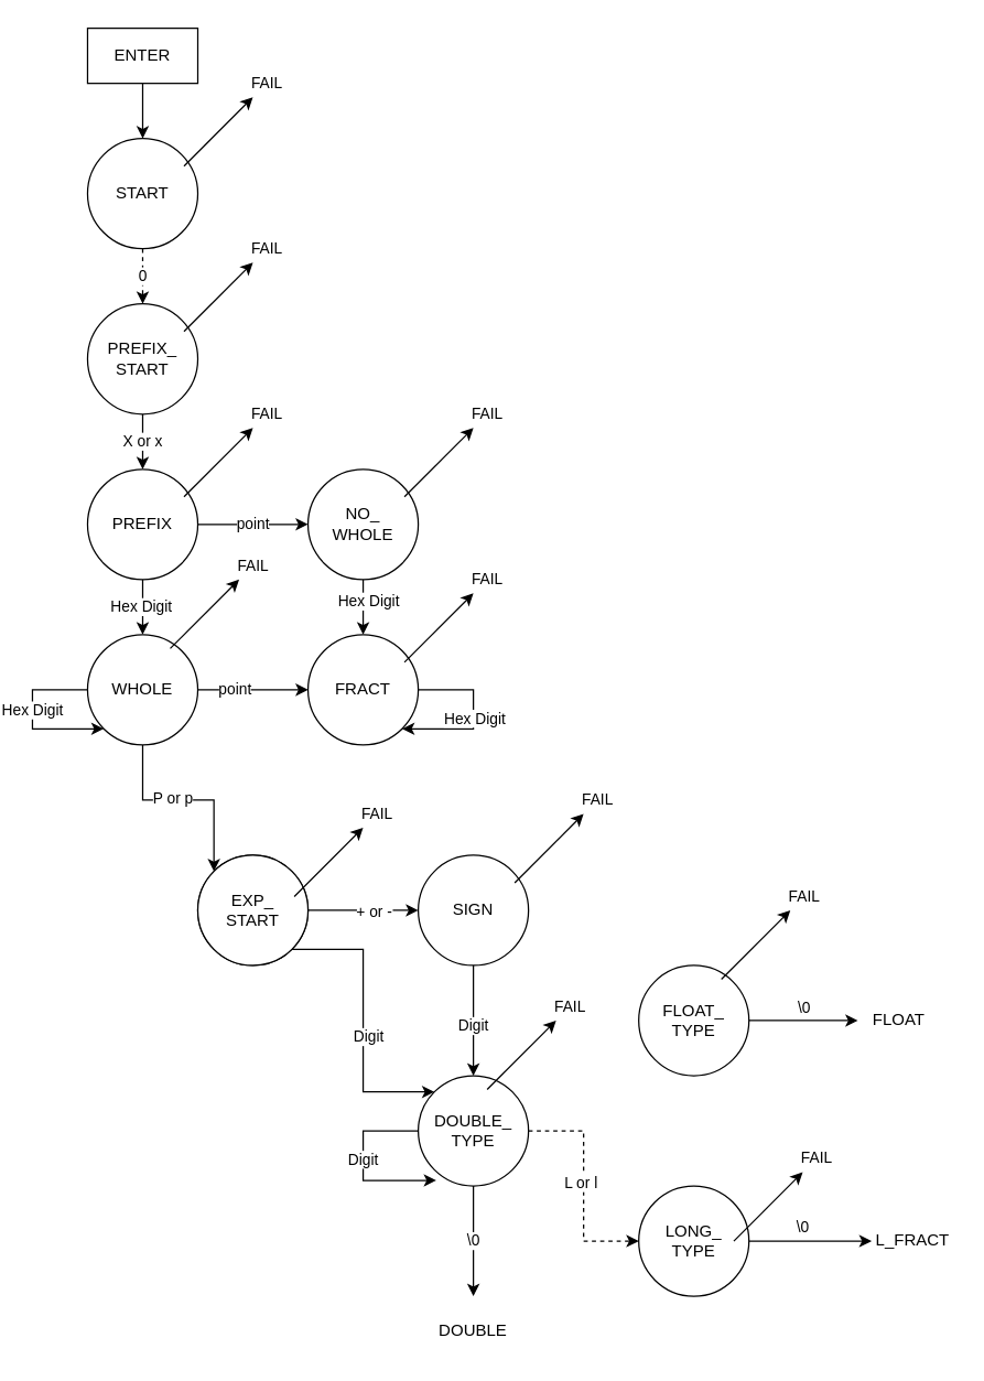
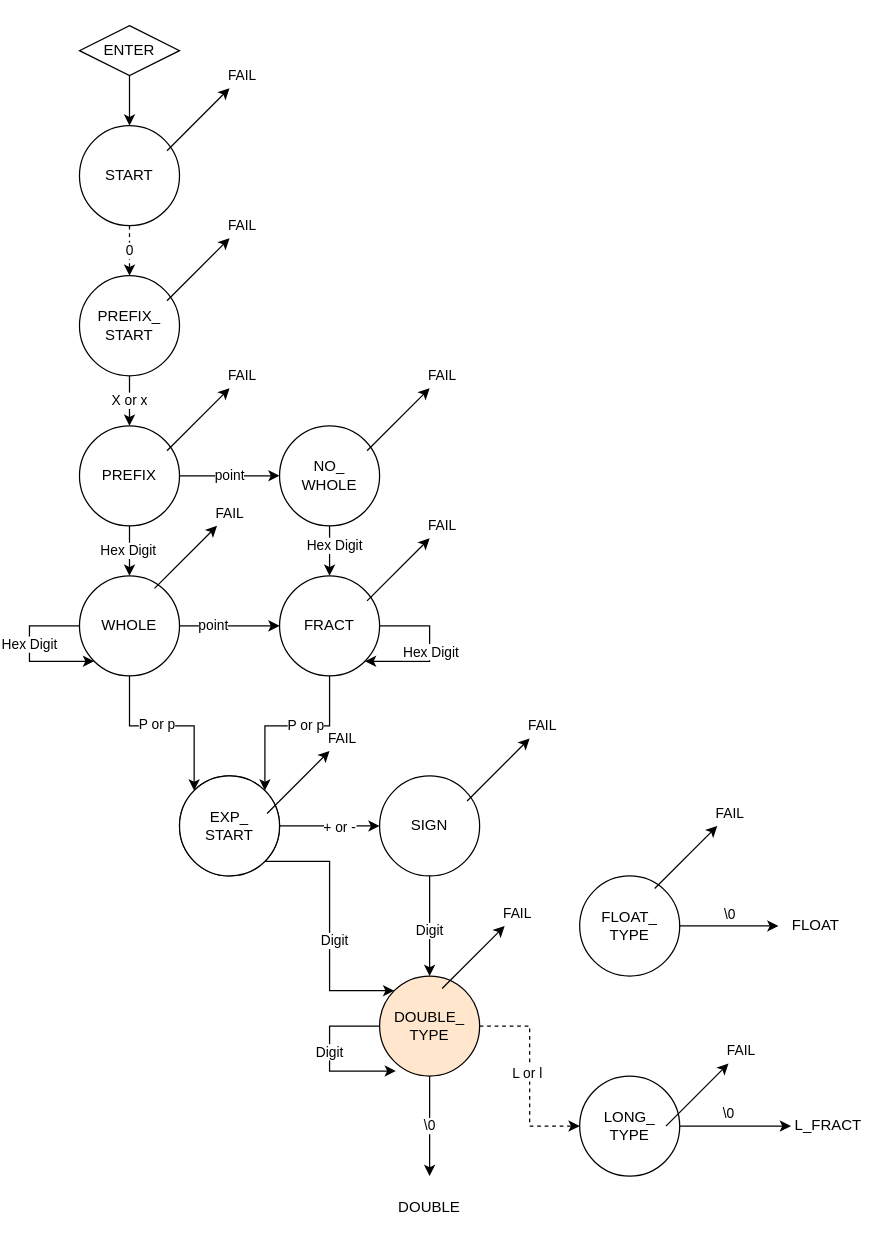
  <mxCell id="0" />
  <mxCell id="1" parent="0" />
- <mxCell id="2" value="ENTER" style="rounded=0;whiteSpace=wrap;html=1;" vertex="1" parent="1"><mxGeometry x="60" y="20" width="80" height="40" as="geometry" /></mxCell>
+ <mxCell id="2" value="ENTER" style="rhombus;whiteSpace=wrap;html=1;" vertex="1" parent="1"><mxGeometry x="60" y="20" width="80" height="40" as="geometry" /></mxCell>
  <mxCell id="3" value="0" style="edgeStyle=orthogonalEdgeStyle;rounded=0;orthogonalLoop=1;jettySize=auto;html=1;dashed=1;" edge="1" parent="1" source="4" target="7"><mxGeometry relative="1" as="geometry" /></mxCell>
  <mxCell id="4" value="START" style="ellipse;whiteSpace=wrap;html=1;aspect=fixed;" vertex="1" parent="1"><mxGeometry x="60" y="100" width="80" height="80" as="geometry" /></mxCell>
  <mxCell id="5" value="" style="endArrow=classic;html=1;rounded=0;exitX=0.5;exitY=1;exitDx=0;exitDy=0;entryX=0.5;entryY=0;entryDx=0;entryDy=0;" edge="1" parent="1" source="2" target="4"><mxGeometry width="50" height="50" relative="1" as="geometry"><mxPoint x="100" y="290" as="sourcePoint" /><mxPoint x="150" y="240" as="targetPoint" /></mxGeometry></mxCell>
  <mxCell id="6" value="X or x" style="edgeStyle=orthogonalEdgeStyle;rounded=0;orthogonalLoop=1;jettySize=auto;html=1;" edge="1" parent="1" source="7" target="11"><mxGeometry relative="1" as="geometry" /></mxCell>
  <mxCell id="7" value="PREFIX_&lt;br&gt;START" style="ellipse;whiteSpace=wrap;html=1;aspect=fixed;" vertex="1" parent="1"><mxGeometry x="60" y="220" width="80" height="80" as="geometry" /></mxCell>
  <mxCell id="8" value="point" style="edgeStyle=orthogonalEdgeStyle;rounded=0;orthogonalLoop=1;jettySize=auto;html=1;" edge="1" parent="1" source="11" target="14"><mxGeometry relative="1" as="geometry" /></mxCell>
  <mxCell id="9" value="" style="edgeStyle=orthogonalEdgeStyle;rounded=0;orthogonalLoop=1;jettySize=auto;html=1;" edge="1" parent="1" source="11" target="19"><mxGeometry relative="1" as="geometry" /></mxCell>
  <mxCell id="10" value="Hex Digit" style="edgeLabel;html=1;align=center;verticalAlign=middle;resizable=0;points=[];" vertex="1" connectable="0" parent="9"><mxGeometry x="-0.05" y="-2" relative="1" as="geometry"><mxPoint as="offset" /></mxGeometry></mxCell>
  <mxCell id="11" value="PREFIX" style="ellipse;whiteSpace=wrap;html=1;aspect=fixed;" vertex="1" parent="1"><mxGeometry x="60" y="340" width="80" height="80" as="geometry" /></mxCell>
  <mxCell id="12" value="" style="edgeStyle=orthogonalEdgeStyle;rounded=0;orthogonalLoop=1;jettySize=auto;html=1;" edge="1" parent="1" source="14" target="22"><mxGeometry relative="1" as="geometry" /></mxCell>
  <mxCell id="13" value="Hex Digit" style="edgeLabel;html=1;align=center;verticalAlign=middle;resizable=0;points=[];" vertex="1" connectable="0" parent="12"><mxGeometry x="-0.25" y="3" relative="1" as="geometry"><mxPoint as="offset" /></mxGeometry></mxCell>
  <mxCell id="14" value="NO_&lt;br&gt;WHOLE" style="ellipse;whiteSpace=wrap;html=1;aspect=fixed;" vertex="1" parent="1"><mxGeometry x="220" y="340" width="80" height="80" as="geometry" /></mxCell>
  <mxCell id="15" value="" style="edgeStyle=orthogonalEdgeStyle;rounded=0;orthogonalLoop=1;jettySize=auto;html=1;" edge="1" parent="1" source="19" target="22"><mxGeometry relative="1" as="geometry" /></mxCell>
  <mxCell id="16" value="point" style="edgeLabel;html=1;align=center;verticalAlign=middle;resizable=0;points=[];" vertex="1" connectable="0" parent="15"><mxGeometry x="-0.35" y="1" relative="1" as="geometry"><mxPoint as="offset" /></mxGeometry></mxCell>
  <mxCell id="17" value="" style="edgeStyle=orthogonalEdgeStyle;rounded=0;orthogonalLoop=1;jettySize=auto;html=1;entryX=0;entryY=0;entryDx=0;entryDy=0;" edge="1" parent="1" source="19" target="28"><mxGeometry relative="1" as="geometry"><Array as="points"><mxPoint x="100" y="580" /><mxPoint x="152" y="580" /></Array></mxGeometry></mxCell>
  <mxCell id="18" value="P or p" style="edgeLabel;html=1;align=center;verticalAlign=middle;resizable=0;points=[];" vertex="1" connectable="0" parent="17"><mxGeometry x="-0.149" y="2" relative="1" as="geometry"><mxPoint as="offset" /></mxGeometry></mxCell>
  <mxCell id="19" value="WHOLE" style="ellipse;whiteSpace=wrap;html=1;aspect=fixed;" vertex="1" parent="1"><mxGeometry x="60" y="460" width="80" height="80" as="geometry" /></mxCell>
+ <mxCell id="20" value="" style="edgeStyle=orthogonalEdgeStyle;rounded=0;orthogonalLoop=1;jettySize=auto;html=1;entryX=1;entryY=0;entryDx=0;entryDy=0;" edge="1" parent="1" source="22" target="28"><mxGeometry relative="1" as="geometry"><Array as="points"><mxPoint x="260" y="580" /><mxPoint x="208" y="580" /></Array></mxGeometry></mxCell>
+ <mxCell id="21" value="P or p" style="edgeLabel;html=1;align=center;verticalAlign=middle;resizable=0;points=[];" vertex="1" connectable="0" parent="20"><mxGeometry x="-0.233" y="-1" relative="1" as="geometry"><mxPoint x="-5" as="offset" /></mxGeometry></mxCell>
  <mxCell id="22" value="FRACT" style="ellipse;whiteSpace=wrap;html=1;aspect=fixed;" vertex="1" parent="1"><mxGeometry x="220" y="460" width="80" height="80" as="geometry" /></mxCell>
  <mxCell id="23" value="WHOLE" style="ellipse;whiteSpace=wrap;html=1;aspect=fixed;" vertex="1" parent="1"><mxGeometry x="140" y="620" width="80" height="80" as="geometry" /></mxCell>
  <mxCell id="24" value="" style="edgeStyle=orthogonalEdgeStyle;rounded=0;orthogonalLoop=1;jettySize=auto;html=1;" edge="1" parent="1" source="28" target="42"><mxGeometry relative="1" as="geometry" /></mxCell>
  <mxCell id="25" value="+ or -" style="edgeLabel;html=1;align=center;verticalAlign=middle;resizable=0;points=[];" vertex="1" connectable="0" parent="24"><mxGeometry x="0.175" relative="1" as="geometry"><mxPoint as="offset" /></mxGeometry></mxCell>
  <mxCell id="26" style="edgeStyle=orthogonalEdgeStyle;rounded=0;orthogonalLoop=1;jettySize=auto;html=1;exitX=1;exitY=1;exitDx=0;exitDy=0;entryX=0;entryY=0;entryDx=0;entryDy=0;" edge="1" parent="1" source="28" target="45"><mxGeometry relative="1" as="geometry"><Array as="points"><mxPoint x="260" y="688" /><mxPoint x="260" y="792" /></Array></mxGeometry></mxCell>
  <mxCell id="27" value="Digit" style="edgeLabel;html=1;align=center;verticalAlign=middle;resizable=0;points=[];" vertex="1" connectable="0" parent="26"><mxGeometry x="0.116" y="3" relative="1" as="geometry"><mxPoint as="offset" /></mxGeometry></mxCell>
  <mxCell id="28" value="EXP_&lt;br&gt;START" style="ellipse;whiteSpace=wrap;html=1;aspect=fixed;" vertex="1" parent="1"><mxGeometry x="140" y="620" width="80" height="80" as="geometry" /></mxCell>
  <mxCell id="29" value="FAIL" style="endArrow=classic;html=1;rounded=0;" edge="1" parent="1"><mxGeometry x="1" y="14" width="50" height="50" relative="1" as="geometry"><mxPoint x="130" y="120" as="sourcePoint" /><mxPoint x="180" y="70" as="targetPoint" /><mxPoint x="20" as="offset" /></mxGeometry></mxCell>
  <mxCell id="30" value="FAIL" style="endArrow=classic;html=1;rounded=0;" edge="1" parent="1"><mxGeometry x="1" y="14" width="50" height="50" relative="1" as="geometry"><mxPoint x="130" y="240" as="sourcePoint" /><mxPoint x="180" y="190" as="targetPoint" /><mxPoint x="20" as="offset" /></mxGeometry></mxCell>
  <mxCell id="31" value="FAIL" style="endArrow=classic;html=1;rounded=0;" edge="1" parent="1"><mxGeometry x="1" y="14" width="50" height="50" relative="1" as="geometry"><mxPoint x="130" y="360" as="sourcePoint" /><mxPoint x="180" y="310" as="targetPoint" /><mxPoint x="20" as="offset" /></mxGeometry></mxCell>
  <mxCell id="32" value="FAIL" style="endArrow=classic;html=1;rounded=0;" edge="1" parent="1"><mxGeometry x="1" y="14" width="50" height="50" relative="1" as="geometry"><mxPoint x="290" y="360" as="sourcePoint" /><mxPoint x="340" y="310" as="targetPoint" /><mxPoint x="20" as="offset" /></mxGeometry></mxCell>
  <mxCell id="33" value="FAIL" style="endArrow=classic;html=1;rounded=0;" edge="1" parent="1"><mxGeometry x="1" y="14" width="50" height="50" relative="1" as="geometry"><mxPoint x="290" y="480" as="sourcePoint" /><mxPoint x="340" y="430" as="targetPoint" /><mxPoint x="20" as="offset" /></mxGeometry></mxCell>
  <mxCell id="34" value="FAIL" style="endArrow=classic;html=1;rounded=0;" edge="1" parent="1"><mxGeometry x="1" y="14" width="50" height="50" relative="1" as="geometry"><mxPoint x="120" y="470" as="sourcePoint" /><mxPoint x="170" y="420" as="targetPoint" /><mxPoint x="20" as="offset" /></mxGeometry></mxCell>
  <mxCell id="35" value="FAIL" style="endArrow=classic;html=1;rounded=0;" edge="1" parent="1"><mxGeometry x="1" y="14" width="50" height="50" relative="1" as="geometry"><mxPoint x="210" y="650" as="sourcePoint" /><mxPoint x="260" y="600" as="targetPoint" /><mxPoint x="20" as="offset" /></mxGeometry></mxCell>
  <mxCell id="36" style="edgeStyle=orthogonalEdgeStyle;rounded=0;orthogonalLoop=1;jettySize=auto;html=1;exitX=0;exitY=0.5;exitDx=0;exitDy=0;entryX=0;entryY=1;entryDx=0;entryDy=0;" edge="1" parent="1" source="19" target="19"><mxGeometry relative="1" as="geometry"><Array as="points"><mxPoint x="20" y="500" /><mxPoint x="20" y="528" /></Array></mxGeometry></mxCell>
  <mxCell id="37" value="Hex Digit" style="edgeLabel;html=1;align=center;verticalAlign=middle;resizable=0;points=[];" vertex="1" connectable="0" parent="36"><mxGeometry x="-0.1" y="-1" relative="1" as="geometry"><mxPoint as="offset" /></mxGeometry></mxCell>
  <mxCell id="38" style="edgeStyle=orthogonalEdgeStyle;rounded=0;orthogonalLoop=1;jettySize=auto;html=1;exitX=1;exitY=0.5;exitDx=0;exitDy=0;entryX=1;entryY=1;entryDx=0;entryDy=0;" edge="1" parent="1" source="22" target="22"><mxGeometry relative="1" as="geometry"><Array as="points"><mxPoint x="340" y="500" /><mxPoint x="340" y="528" /></Array></mxGeometry></mxCell>
  <mxCell id="39" value="Hex Digit" style="edgeLabel;html=1;align=center;verticalAlign=middle;resizable=0;points=[];" vertex="1" connectable="0" parent="38"><mxGeometry x="-0.133" y="1" relative="1" as="geometry"><mxPoint x="-1" y="8" as="offset" /></mxGeometry></mxCell>
  <mxCell id="40" value="" style="edgeStyle=orthogonalEdgeStyle;rounded=0;orthogonalLoop=1;jettySize=auto;html=1;" edge="1" parent="1" source="42" target="45"><mxGeometry relative="1" as="geometry" /></mxCell>
  <mxCell id="41" value="Digit" style="edgeLabel;html=1;align=center;verticalAlign=middle;resizable=0;points=[];" vertex="1" connectable="0" parent="40"><mxGeometry x="0.075" y="-1" relative="1" as="geometry"><mxPoint as="offset" /></mxGeometry></mxCell>
  <mxCell id="42" value="SIGN" style="ellipse;whiteSpace=wrap;html=1;aspect=fixed;" vertex="1" parent="1"><mxGeometry x="300" y="620" width="80" height="80" as="geometry" /></mxCell>
  <mxCell id="43" value="" style="edgeStyle=orthogonalEdgeStyle;rounded=0;orthogonalLoop=1;jettySize=auto;html=1;dashed=1;" edge="1" parent="1" source="45" target="48"><mxGeometry relative="1" as="geometry" /></mxCell>
  <mxCell id="44" value="L or l" style="edgeLabel;html=1;align=center;verticalAlign=middle;resizable=0;points=[];" vertex="1" connectable="0" parent="43"><mxGeometry x="-0.037" y="-3" relative="1" as="geometry"><mxPoint as="offset" /></mxGeometry></mxCell>
- <mxCell id="45" value="DOUBLE_&lt;br&gt;TYPE" style="ellipse;whiteSpace=wrap;html=1;aspect=fixed;" vertex="1" parent="1"><mxGeometry x="300" y="780" width="80" height="80" as="geometry" /></mxCell>
+ <mxCell id="45" value="DOUBLE_&lt;br&gt;TYPE" style="ellipse;whiteSpace=wrap;html=1;aspect=fixed;fillColor=#ffe6cc;" vertex="1" parent="1"><mxGeometry x="300" y="780" width="80" height="80" as="geometry" /></mxCell>
  <mxCell id="46" value="Digit" style="edgeStyle=orthogonalEdgeStyle;rounded=0;orthogonalLoop=1;jettySize=auto;html=1;exitX=0;exitY=0.5;exitDx=0;exitDy=0;entryX=0.163;entryY=0.95;entryDx=0;entryDy=0;entryPerimeter=0;" edge="1" parent="1" source="45" target="45"><mxGeometry x="-0.048" relative="1" as="geometry"><Array as="points"><mxPoint x="260" y="820" /><mxPoint x="260" y="856" /></Array><mxPoint as="offset" /></mxGeometry></mxCell>
  <mxCell id="47" value="FLOAT_&lt;br&gt;TYPE" style="ellipse;whiteSpace=wrap;html=1;aspect=fixed;" vertex="1" parent="1"><mxGeometry x="460" y="700" width="80" height="80" as="geometry" /></mxCell>
  <mxCell id="48" value="LONG_&lt;br&gt;TYPE" style="ellipse;whiteSpace=wrap;html=1;aspect=fixed;" vertex="1" parent="1"><mxGeometry x="460" y="860" width="80" height="80" as="geometry" /></mxCell>
  <mxCell id="49" value="FAIL" style="endArrow=classic;html=1;rounded=0;" edge="1" parent="1"><mxGeometry x="1" y="14" width="50" height="50" relative="1" as="geometry"><mxPoint x="370" y="640" as="sourcePoint" /><mxPoint x="420" y="590" as="targetPoint" /><mxPoint x="20" as="offset" /></mxGeometry></mxCell>
  <mxCell id="50" value="FAIL" style="endArrow=classic;html=1;rounded=0;" edge="1" parent="1"><mxGeometry x="1" y="14" width="50" height="50" relative="1" as="geometry"><mxPoint x="350" y="790" as="sourcePoint" /><mxPoint x="400" y="740" as="targetPoint" /><mxPoint x="20" as="offset" /></mxGeometry></mxCell>
  <mxCell id="51" value="FAIL" style="endArrow=classic;html=1;rounded=0;" edge="1" parent="1"><mxGeometry x="1" y="14" width="50" height="50" relative="1" as="geometry"><mxPoint x="520" y="710" as="sourcePoint" /><mxPoint x="570" y="660" as="targetPoint" /><mxPoint x="20" as="offset" /></mxGeometry></mxCell>
  <mxCell id="52" value="FAIL" style="endArrow=classic;html=1;rounded=0;" edge="1" parent="1"><mxGeometry x="1" y="14" width="50" height="50" relative="1" as="geometry"><mxPoint x="529" y="900" as="sourcePoint" /><mxPoint x="579" y="850" as="targetPoint" /><mxPoint x="20" as="offset" /></mxGeometry></mxCell>
  <mxCell id="53" value="\0" style="endArrow=classic;html=1;rounded=0;exitX=0.5;exitY=1;exitDx=0;exitDy=0;" edge="1" parent="1" source="45"><mxGeometry width="50" height="50" relative="1" as="geometry"><mxPoint x="309" y="830" as="sourcePoint" /><mxPoint x="340" y="940" as="targetPoint" /></mxGeometry></mxCell>
  <mxCell id="54" value="DOUBLE" style="text;html=1;strokeColor=none;fillColor=none;align=center;verticalAlign=middle;whiteSpace=wrap;rounded=0;" vertex="1" parent="1"><mxGeometry x="310" y="950" width="60" height="30" as="geometry" /></mxCell>
  <mxCell id="55" value="L_FRACT" style="text;html=1;strokeColor=none;fillColor=none;align=center;verticalAlign=middle;whiteSpace=wrap;rounded=0;" vertex="1" parent="1"><mxGeometry x="629" y="885" width="60" height="30" as="geometry" /></mxCell>
  <mxCell id="56" value="FLOAT" style="text;html=1;strokeColor=none;fillColor=none;align=center;verticalAlign=middle;whiteSpace=wrap;rounded=0;" vertex="1" parent="1"><mxGeometry x="619" y="725" width="60" height="30" as="geometry" /></mxCell>
  <mxCell id="57" value="\0" style="endArrow=classic;html=1;rounded=0;exitX=1;exitY=0.5;exitDx=0;exitDy=0;entryX=0;entryY=0.5;entryDx=0;entryDy=0;" edge="1" parent="1" source="48" target="55"><mxGeometry x="-0.124" y="10" width="50" height="50" relative="1" as="geometry"><mxPoint x="309" y="970" as="sourcePoint" /><mxPoint x="609" y="900" as="targetPoint" /><mxPoint as="offset" /></mxGeometry></mxCell>
  <mxCell id="58" value="" style="endArrow=classic;html=1;rounded=0;exitX=1;exitY=0.5;exitDx=0;exitDy=0;entryX=0;entryY=0.5;entryDx=0;entryDy=0;" edge="1" parent="1" source="47" target="56"><mxGeometry width="50" height="50" relative="1" as="geometry"><mxPoint x="309" y="970" as="sourcePoint" /><mxPoint x="359" y="920" as="targetPoint" /></mxGeometry></mxCell>
  <mxCell id="59" value="\0" style="edgeLabel;html=1;align=center;verticalAlign=middle;resizable=0;points=[];" vertex="1" connectable="0" parent="58"><mxGeometry x="-0.291" y="-2" relative="1" as="geometry"><mxPoint x="11" y="-12" as="offset" /></mxGeometry></mxCell>
